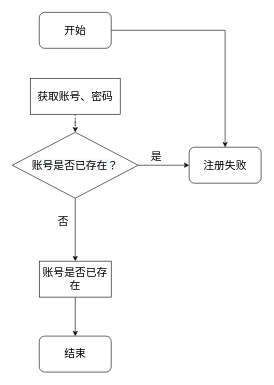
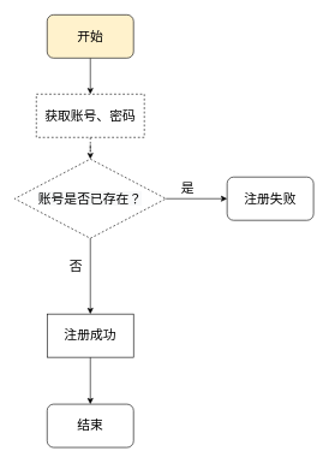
  <mxCell id="0" />
  <mxCell id="1" parent="0" />
- <mxCell id="2" value="" style="edgeStyle=orthogonalEdgeStyle;rounded=0;orthogonalLoop=1;jettySize=auto;html=1;fontSize=18;" edge="1" parent="1" source="3" target="9"><mxGeometry relative="1" as="geometry" /></mxCell>
- <mxCell id="3" value="&lt;font style=&quot;font-size: 18px;&quot;&gt;开始&lt;/font&gt;" style="rounded=1;whiteSpace=wrap;html=1;fontSize=18;" vertex="1" parent="1"><mxGeometry x="65" y="20" width="120" height="60" as="geometry" /></mxCell>
+ <mxCell id="2" value="" style="edgeStyle=orthogonalEdgeStyle;rounded=0;orthogonalLoop=1;jettySize=auto;html=1;fontSize=18;" edge="1" parent="1" source="3" target="5"><mxGeometry relative="1" as="geometry" /></mxCell>
+ <mxCell id="3" value="&lt;font style=&quot;font-size: 18px;&quot;&gt;开始&lt;/font&gt;" style="rounded=1;whiteSpace=wrap;html=1;fontSize=18;fillColor=#fff2cc;" vertex="1" parent="1"><mxGeometry x="65" y="20" width="120" height="60" as="geometry" /></mxCell>
  <mxCell id="4" value="" style="edgeStyle=orthogonalEdgeStyle;rounded=0;orthogonalLoop=1;jettySize=auto;html=1;fontSize=18;dashed=1;" edge="1" parent="1" source="5" target="8"><mxGeometry relative="1" as="geometry" /></mxCell>
- <mxCell id="5" value="&lt;font style=&quot;font-size: 18px&quot;&gt;获取账号、密码&lt;/font&gt;" style="rounded=0;whiteSpace=wrap;html=1;fontSize=18;" vertex="1" parent="1"><mxGeometry x="50" y="130" width="150" height="60" as="geometry" /></mxCell>
+ <mxCell id="5" value="&lt;font style=&quot;font-size: 18px&quot;&gt;获取账号、密码&lt;/font&gt;" style="rounded=0;whiteSpace=wrap;html=1;fontSize=18;dashed=1;" vertex="1" parent="1"><mxGeometry x="50" y="130" width="150" height="60" as="geometry" /></mxCell>
  <mxCell id="6" value="" style="edgeStyle=orthogonalEdgeStyle;rounded=0;orthogonalLoop=1;jettySize=auto;html=1;fontSize=18;" edge="1" parent="1" source="8" target="9"><mxGeometry relative="1" as="geometry" /></mxCell>
  <mxCell id="7" value="" style="edgeStyle=orthogonalEdgeStyle;rounded=0;orthogonalLoop=1;jettySize=auto;html=1;fontSize=18;" edge="1" parent="1" source="8" target="12"><mxGeometry relative="1" as="geometry" /></mxCell>
- <mxCell id="8" value="&lt;meta charset=&quot;utf-8&quot;&gt;&lt;span style=&quot;color: rgb(0, 0, 0); font-family: helvetica; font-size: 18px; font-style: normal; font-weight: 400; letter-spacing: normal; text-align: center; text-indent: 0px; text-transform: none; word-spacing: 0px; background-color: rgb(248, 249, 250); display: inline; float: none;&quot;&gt;账号是否已存在？&lt;/span&gt;" style="rhombus;whiteSpace=wrap;html=1;fontSize=18;" vertex="1" parent="1"><mxGeometry x="20" y="220" width="210" height="110" as="geometry" /></mxCell>
+ <mxCell id="8" value="&lt;meta charset=&quot;utf-8&quot;&gt;&lt;span style=&quot;color: rgb(0, 0, 0); font-family: helvetica; font-size: 18px; font-style: normal; font-weight: 400; letter-spacing: normal; text-align: center; text-indent: 0px; text-transform: none; word-spacing: 0px; background-color: rgb(248, 249, 250); display: inline; float: none;&quot;&gt;账号是否已存在？&lt;/span&gt;" style="rhombus;whiteSpace=wrap;html=1;fontSize=18;dashed=1;" vertex="1" parent="1"><mxGeometry x="20" y="220" width="210" height="110" as="geometry" /></mxCell>
  <mxCell id="9" value="注册失败" style="whiteSpace=wrap;html=1;fontSize=18;rounded=1;" vertex="1" parent="1"><mxGeometry x="315" y="245" width="120" height="60" as="geometry" /></mxCell>
  <mxCell id="10" value="是" style="text;html=1;align=center;verticalAlign=middle;resizable=0;points=[];autosize=1;strokeColor=none;fontSize=18;" vertex="1" parent="1"><mxGeometry x="245" y="245" width="30" height="30" as="geometry" /></mxCell>
  <mxCell id="11" value="" style="edgeStyle=orthogonalEdgeStyle;rounded=0;orthogonalLoop=1;jettySize=auto;html=1;fontSize=18;" edge="1" parent="1" source="12" target="14"><mxGeometry relative="1" as="geometry" /></mxCell>
- <mxCell id="12" value="账号是否已存在" style="whiteSpace=wrap;html=1;fontSize=18;" vertex="1" parent="1"><mxGeometry x="65" y="435" width="120" height="60" as="geometry" /></mxCell>
+ <mxCell id="12" value="注册成功" style="whiteSpace=wrap;html=1;fontSize=18;" vertex="1" parent="1"><mxGeometry x="65" y="435" width="120" height="60" as="geometry" /></mxCell>
  <mxCell id="13" value="否" style="text;html=1;align=center;verticalAlign=middle;resizable=0;points=[];autosize=1;strokeColor=none;fontSize=18;" vertex="1" parent="1"><mxGeometry x="90" y="355" width="30" height="30" as="geometry" /></mxCell>
  <mxCell id="14" value="结束" style="rounded=1;whiteSpace=wrap;html=1;fontSize=18;" vertex="1" parent="1"><mxGeometry x="65" y="560" width="120" height="60" as="geometry" /></mxCell>
